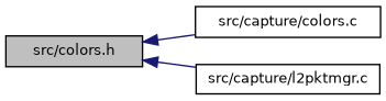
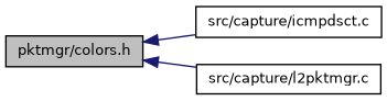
  digraph {
    rankdir=LR
    node [color=black fillcolor=white fontname=Helvetica fontsize=10 shape=record style=filled]
    edge [color=midnightblue dir=back fontname=Helvetica fontsize=10 labelfontname=Helvetica labelfontsize=10 style=solid]
-   n1 [fillcolor=grey75 fontcolor=black height=0.2 label="src/colors.h" width=0.4]
-   n2 [height=0.2 label="src/capture/colors.c" width=0.4]
+   n1 [fillcolor=grey75 fontcolor=black height=0.2 label="pktmgr/colors.h" width=0.4]
+   n2 [height=0.2 label="src/capture/icmpdsct.c" width=0.4]
    n3 [height=0.2 label="src/capture/l2pktmgr.c" width=0.4]
    n1 -> n2
    n1 -> n3
  }
